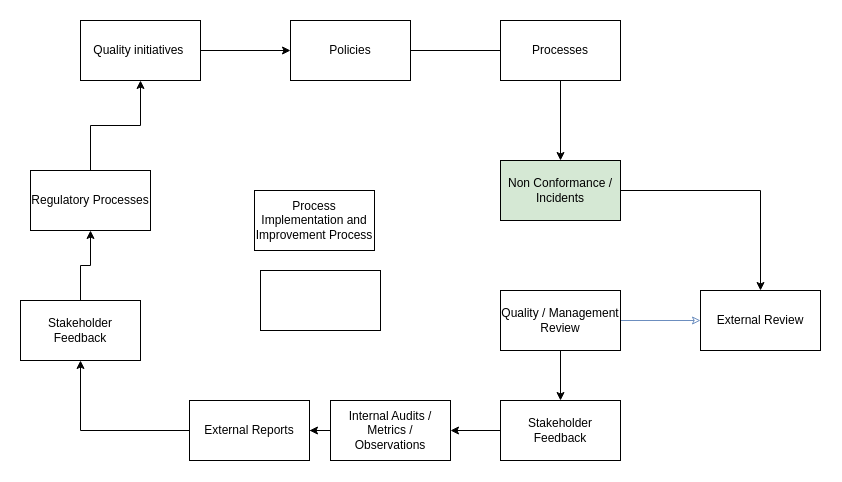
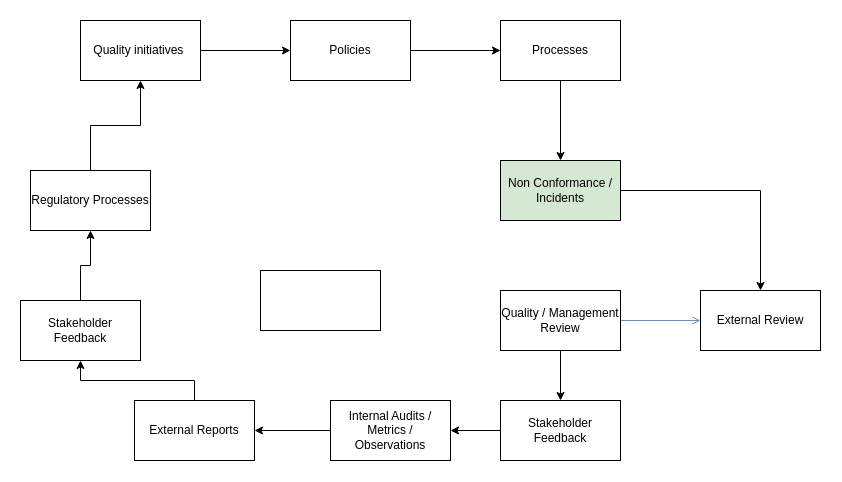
  <mxCell id="0" />
  <mxCell id="1" parent="0" />
- <mxCell id="2" value="Process Implementation and Improvement Process" style="rounded=0;whiteSpace=wrap;html=1;" parent="1" vertex="1"><mxGeometry x="254" y="190" width="120" height="60" as="geometry" /></mxCell>
- <mxCell id="3" value="" style="edgeStyle=orthogonalEdgeStyle;rounded=0;orthogonalLoop=1;jettySize=auto;html=1;endArrow=none;" parent="1" source="4" target="6" edge="1"><mxGeometry relative="1" as="geometry" /></mxCell>
+ <mxCell id="3" value="" style="edgeStyle=orthogonalEdgeStyle;rounded=0;orthogonalLoop=1;jettySize=auto;html=1;" parent="1" source="4" target="6" edge="1"><mxGeometry relative="1" as="geometry" /></mxCell>
  <mxCell id="4" value="Policies" style="rounded=0;whiteSpace=wrap;html=1;" parent="1" vertex="1"><mxGeometry x="290" y="20" width="120" height="60" as="geometry" /></mxCell>
  <mxCell id="5" value="" style="edgeStyle=orthogonalEdgeStyle;rounded=0;orthogonalLoop=1;jettySize=auto;html=1;" parent="1" source="6" target="8" edge="1"><mxGeometry relative="1" as="geometry" /></mxCell>
  <mxCell id="6" value="Processes" style="rounded=0;whiteSpace=wrap;html=1;" parent="1" vertex="1"><mxGeometry x="500" y="20" width="120" height="60" as="geometry" /></mxCell>
  <mxCell id="7" value="" style="edgeStyle=orthogonalEdgeStyle;rounded=0;orthogonalLoop=1;jettySize=auto;html=1;" parent="1" source="8" target="14" edge="1"><mxGeometry relative="1" as="geometry" /></mxCell>
  <mxCell id="8" value="Non Conformance /&lt;div&gt;Incidents&lt;/div&gt;" style="rounded=0;whiteSpace=wrap;html=1;fillColor=#d5e8d4;" parent="1" vertex="1"><mxGeometry x="500" y="160" width="120" height="60" as="geometry" /></mxCell>
- <mxCell id="9" value="" style="edgeStyle=orthogonalEdgeStyle;rounded=0;orthogonalLoop=1;jettySize=auto;html=1;endArrow=classic;endFill=0;fillColor=#dae8fc;strokeColor=#6c8ebf;" parent="1" source="11" target="14" edge="1"><mxGeometry relative="1" as="geometry" /></mxCell>
+ <mxCell id="9" value="" style="edgeStyle=orthogonalEdgeStyle;rounded=0;orthogonalLoop=1;jettySize=auto;html=1;endArrow=open;endFill=0;fillColor=#dae8fc;strokeColor=#6c8ebf;" parent="1" source="11" target="14" edge="1"><mxGeometry relative="1" as="geometry" /></mxCell>
  <mxCell id="10" value="" style="edgeStyle=orthogonalEdgeStyle;rounded=0;orthogonalLoop=1;jettySize=auto;html=1;" parent="1" source="11" target="13" edge="1"><mxGeometry relative="1" as="geometry" /></mxCell>
  <mxCell id="11" value="Quality / Management Review" style="rounded=0;whiteSpace=wrap;html=1;" parent="1" vertex="1"><mxGeometry x="500" y="290" width="120" height="60" as="geometry" /></mxCell>
  <mxCell id="12" value="" style="edgeStyle=orthogonalEdgeStyle;rounded=0;orthogonalLoop=1;jettySize=auto;html=1;" parent="1" source="13" target="21" edge="1"><mxGeometry relative="1" as="geometry" /></mxCell>
  <mxCell id="13" value="Stakeholder Feedback" style="rounded=0;whiteSpace=wrap;html=1;" parent="1" vertex="1"><mxGeometry x="500" y="400" width="120" height="60" as="geometry" /></mxCell>
  <mxCell id="14" value="External Review" style="whiteSpace=wrap;html=1;rounded=0;" parent="1" vertex="1"><mxGeometry x="700" y="290" width="120" height="60" as="geometry" /></mxCell>
  <mxCell id="15" value="" style="rounded=0;whiteSpace=wrap;html=1;" parent="1" vertex="1"><mxGeometry x="260" y="270" width="120" height="60" as="geometry" /></mxCell>
  <mxCell id="16" value="" style="edgeStyle=orthogonalEdgeStyle;rounded=0;orthogonalLoop=1;jettySize=auto;html=1;" parent="1" source="17" target="25" edge="1"><mxGeometry relative="1" as="geometry" /></mxCell>
  <mxCell id="17" value="Regulatory Processes" style="rounded=0;whiteSpace=wrap;html=1;" parent="1" vertex="1"><mxGeometry x="30" y="170" width="120" height="60" as="geometry" /></mxCell>
  <mxCell id="18" value="" style="edgeStyle=orthogonalEdgeStyle;rounded=0;orthogonalLoop=1;jettySize=auto;html=1;" parent="1" source="19" target="17" edge="1"><mxGeometry relative="1" as="geometry" /></mxCell>
  <mxCell id="19" value="Stakeholder Feedback" style="rounded=0;whiteSpace=wrap;html=1;" parent="1" vertex="1"><mxGeometry x="20" y="300" width="120" height="60" as="geometry" /></mxCell>
  <mxCell id="20" value="" style="edgeStyle=orthogonalEdgeStyle;rounded=0;orthogonalLoop=1;jettySize=auto;html=1;" parent="1" source="21" target="23" edge="1"><mxGeometry relative="1" as="geometry" /></mxCell>
  <mxCell id="21" value="Internal Audits / Metrics / Observations" style="rounded=0;whiteSpace=wrap;html=1;" parent="1" vertex="1"><mxGeometry x="330" y="400" width="120" height="60" as="geometry" /></mxCell>
  <mxCell id="22" value="" style="edgeStyle=orthogonalEdgeStyle;rounded=0;orthogonalLoop=1;jettySize=auto;html=1;" parent="1" source="23" target="19" edge="1"><mxGeometry relative="1" as="geometry" /></mxCell>
- <mxCell id="23" value="External Reports" style="rounded=0;whiteSpace=wrap;html=1;" parent="1" vertex="1"><mxGeometry x="189" y="400" width="120" height="60" as="geometry" /></mxCell>
+ <mxCell id="23" value="External Reports" style="rounded=0;whiteSpace=wrap;html=1;" parent="1" vertex="1"><mxGeometry x="134" y="400" width="120" height="60" as="geometry" /></mxCell>
  <mxCell id="24" value="" style="edgeStyle=orthogonalEdgeStyle;rounded=0;orthogonalLoop=1;jettySize=auto;html=1;" parent="1" source="25" target="4" edge="1"><mxGeometry relative="1" as="geometry" /></mxCell>
  <mxCell id="25" value="Quality initiatives&amp;nbsp;" style="rounded=0;whiteSpace=wrap;html=1;" parent="1" vertex="1"><mxGeometry x="80" y="20" width="120" height="60" as="geometry" /></mxCell>
